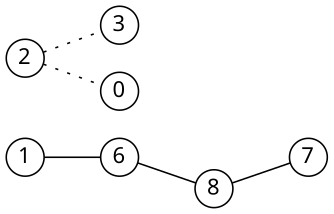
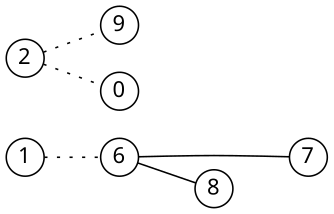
  strict graph {
    fontname="Noto Sans"
    rankdir=LR
    node [fontname="Noto Sans" margin=0.01 shape=circle]
    edge [fontname="Noto Sans"]
    1 [height=0.1]
    6 [height=0.1]
    7 [height=0.1]
    8 [height=0.1]
    2 [height=0.1]
-   3 [height=0.1]
+   3 [height=0.1 label=9]
    n7 [height=0.1 label=0]
-   1 -- 6
-   8 -- 7
+   1 -- 6 [style=dotted]
+   6 -- 7
    6 -- 8
    2 -- 3 [style=dotted]
    2 -- n7 [style=dotted]
  }
